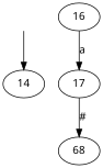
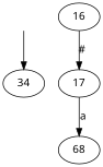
  digraph {
    fontname="Noto Sans"
    node [fontname="Noto Sans"]
    edge [fontname="Noto Sans"]
-   n1 [label=14]
+   n1 [label=34]
    n2 [label=16]
    n3 [label=17]
    n4 [label=68]
    "" [shape=plaintext]
-   n2 -> n3 [label=a]
-   n3 -> n4 [label="#"]
+   n2 -> n3 [label="#"]
+   n3 -> n4 [label=a]
    "" -> n1
  }
